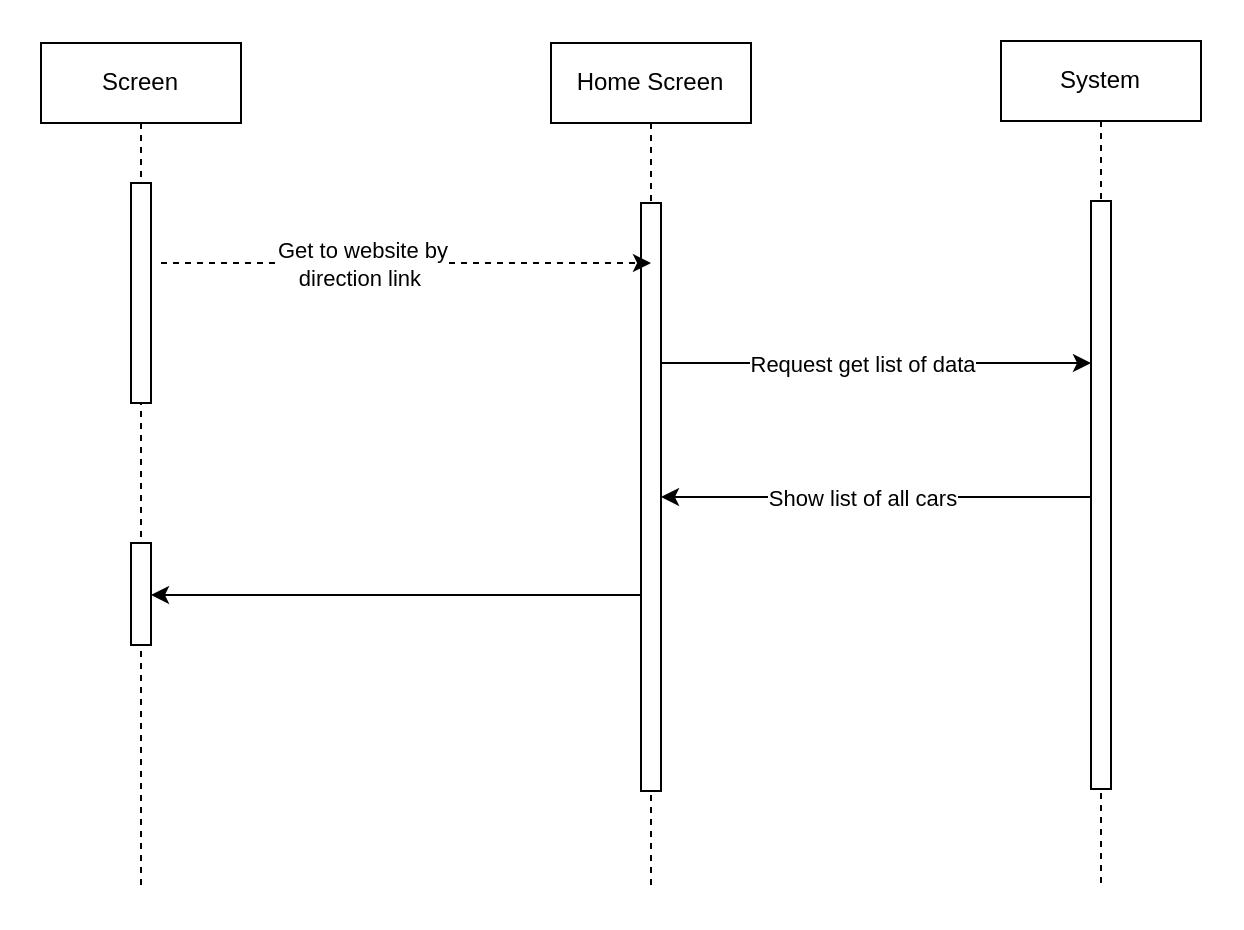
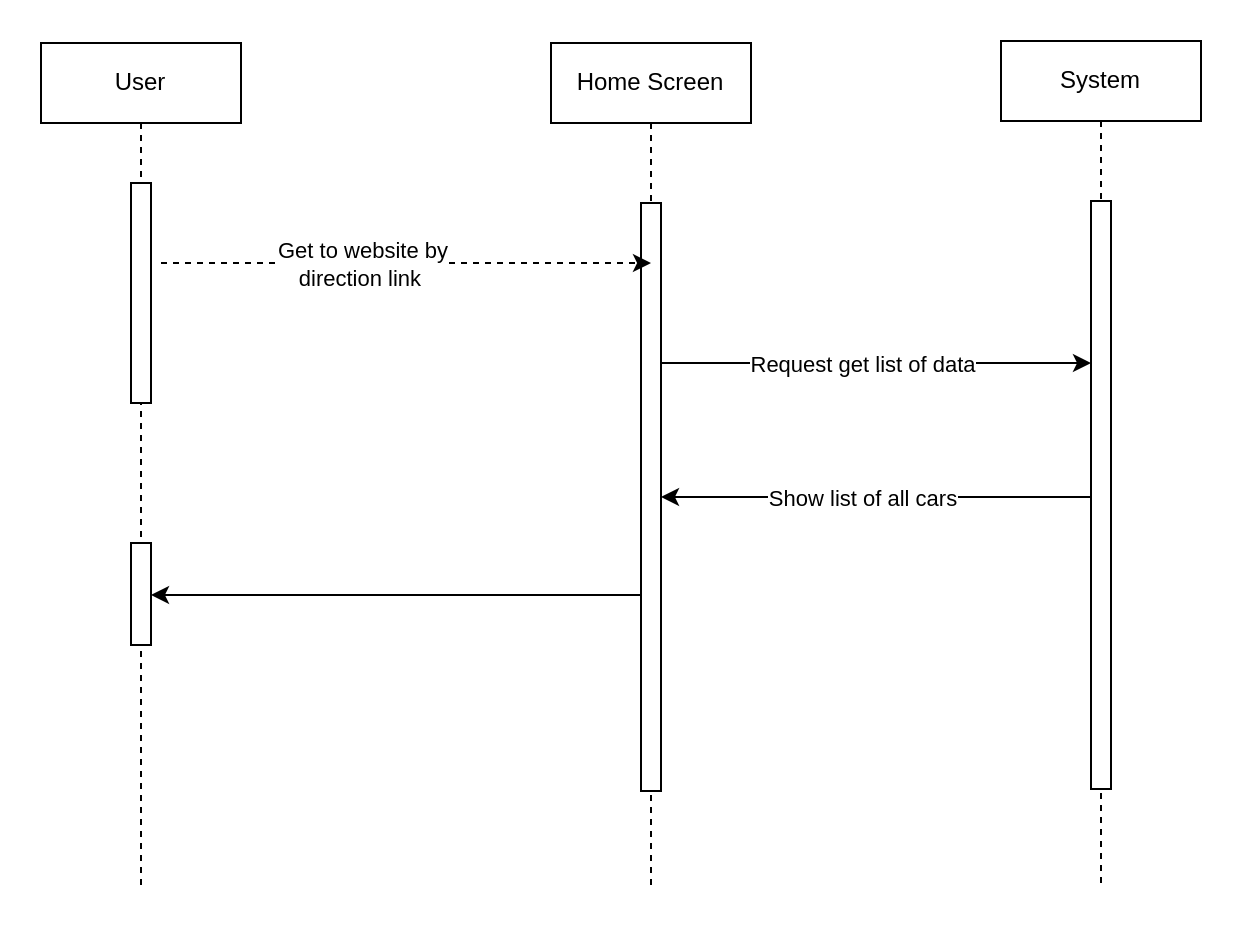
  <mxCell id="0" />
  <mxCell id="1" parent="0" />
- <mxCell id="2" value="Screen" style="shape=umlLifeline;perimeter=lifelinePerimeter;whiteSpace=wrap;html=1;container=0;dropTarget=0;collapsible=0;recursiveResize=0;outlineConnect=0;portConstraint=eastwest;newEdgeStyle={&quot;edgeStyle&quot;:&quot;elbowEdgeStyle&quot;,&quot;elbow&quot;:&quot;vertical&quot;,&quot;curved&quot;:0,&quot;rounded&quot;:0};" vertex="1" parent="1"><mxGeometry x="20" y="21" width="100" height="421" as="geometry" /></mxCell>
+ <mxCell id="2" value="User" style="shape=umlLifeline;perimeter=lifelinePerimeter;whiteSpace=wrap;html=1;container=0;dropTarget=0;collapsible=0;recursiveResize=0;outlineConnect=0;portConstraint=eastwest;newEdgeStyle={&quot;edgeStyle&quot;:&quot;elbowEdgeStyle&quot;,&quot;elbow&quot;:&quot;vertical&quot;,&quot;curved&quot;:0,&quot;rounded&quot;:0};" vertex="1" parent="1"><mxGeometry x="20" y="21" width="100" height="421" as="geometry" /></mxCell>
  <mxCell id="3" value="" style="html=1;points=[];perimeter=orthogonalPerimeter;outlineConnect=0;targetShapes=umlLifeline;portConstraint=eastwest;newEdgeStyle={&quot;edgeStyle&quot;:&quot;elbowEdgeStyle&quot;,&quot;elbow&quot;:&quot;vertical&quot;,&quot;curved&quot;:0,&quot;rounded&quot;:0};" vertex="1" parent="2"><mxGeometry x="45" y="70" width="10" height="110" as="geometry" /></mxCell>
  <mxCell id="4" value="" style="html=1;points=[];perimeter=orthogonalPerimeter;outlineConnect=0;targetShapes=umlLifeline;portConstraint=eastwest;newEdgeStyle={&quot;edgeStyle&quot;:&quot;elbowEdgeStyle&quot;,&quot;elbow&quot;:&quot;vertical&quot;,&quot;curved&quot;:0,&quot;rounded&quot;:0};" vertex="1" parent="2"><mxGeometry x="45" y="250" width="10" height="51" as="geometry" /></mxCell>
  <mxCell id="5" value="System" style="shape=umlLifeline;perimeter=lifelinePerimeter;whiteSpace=wrap;html=1;container=0;dropTarget=0;collapsible=0;recursiveResize=0;outlineConnect=0;portConstraint=eastwest;newEdgeStyle={&quot;edgeStyle&quot;:&quot;elbowEdgeStyle&quot;,&quot;elbow&quot;:&quot;vertical&quot;,&quot;curved&quot;:0,&quot;rounded&quot;:0};" vertex="1" parent="1"><mxGeometry x="500" y="20" width="100" height="422" as="geometry" /></mxCell>
  <mxCell id="6" value="" style="html=1;points=[];perimeter=orthogonalPerimeter;outlineConnect=0;targetShapes=umlLifeline;portConstraint=eastwest;newEdgeStyle={&quot;edgeStyle&quot;:&quot;elbowEdgeStyle&quot;,&quot;elbow&quot;:&quot;vertical&quot;,&quot;curved&quot;:0,&quot;rounded&quot;:0};" vertex="1" parent="5"><mxGeometry x="45" y="80" width="10" height="294" as="geometry" /></mxCell>
  <mxCell id="7" value="Home Screen" style="shape=umlLifeline;perimeter=lifelinePerimeter;whiteSpace=wrap;html=1;container=0;dropTarget=0;collapsible=0;recursiveResize=0;outlineConnect=0;portConstraint=eastwest;newEdgeStyle={&quot;edgeStyle&quot;:&quot;elbowEdgeStyle&quot;,&quot;elbow&quot;:&quot;vertical&quot;,&quot;curved&quot;:0,&quot;rounded&quot;:0};" vertex="1" parent="1"><mxGeometry x="275" y="21" width="100" height="422" as="geometry" /></mxCell>
  <mxCell id="8" value="" style="html=1;points=[];perimeter=orthogonalPerimeter;outlineConnect=0;targetShapes=umlLifeline;portConstraint=eastwest;newEdgeStyle={&quot;edgeStyle&quot;:&quot;elbowEdgeStyle&quot;,&quot;elbow&quot;:&quot;vertical&quot;,&quot;curved&quot;:0,&quot;rounded&quot;:0};" vertex="1" parent="7"><mxGeometry x="45" y="80" width="10" height="294" as="geometry" /></mxCell>
  <mxCell id="9" style="edgeStyle=elbowEdgeStyle;rounded=0;orthogonalLoop=1;jettySize=auto;html=1;elbow=vertical;curved=0;dashed=1;" edge="1" parent="1"><mxGeometry relative="1" as="geometry"><mxPoint x="80" y="131" as="sourcePoint" /><mxPoint x="325" y="131" as="targetPoint" /></mxGeometry></mxCell>
  <mxCell id="10" value="Get to website by&lt;br&gt;direction link&amp;nbsp;" style="edgeLabel;html=1;align=center;verticalAlign=middle;resizable=0;points=[];" vertex="1" connectable="0" parent="9"><mxGeometry x="-0.314" y="-3" relative="1" as="geometry"><mxPoint x="16" y="-3" as="offset" /></mxGeometry></mxCell>
  <mxCell id="11" style="edgeStyle=elbowEdgeStyle;rounded=0;orthogonalLoop=1;jettySize=auto;html=1;elbow=vertical;curved=0;" edge="1" parent="1"><mxGeometry relative="1" as="geometry"><mxPoint x="330" y="181.003" as="sourcePoint" /><mxPoint x="545" y="181.003" as="targetPoint" /></mxGeometry></mxCell>
  <mxCell id="12" value="Request get list of data" style="edgeLabel;html=1;align=center;verticalAlign=middle;resizable=0;points=[];" vertex="1" connectable="0" parent="11"><mxGeometry x="-0.325" y="-3" relative="1" as="geometry"><mxPoint x="28" y="-3" as="offset" /></mxGeometry></mxCell>
  <mxCell id="13" style="edgeStyle=elbowEdgeStyle;rounded=0;orthogonalLoop=1;jettySize=auto;html=1;elbow=vertical;curved=0;" edge="1" parent="1" source="6" target="8"><mxGeometry relative="1" as="geometry" /></mxCell>
  <mxCell id="14" value="Show list of all cars" style="edgeLabel;html=1;align=center;verticalAlign=middle;resizable=0;points=[];" vertex="1" connectable="0" parent="13"><mxGeometry x="0.233" y="1" relative="1" as="geometry"><mxPoint x="18" y="-1" as="offset" /></mxGeometry></mxCell>
  <mxCell id="15" style="edgeStyle=elbowEdgeStyle;rounded=0;orthogonalLoop=1;jettySize=auto;html=1;elbow=vertical;curved=0;" edge="1" parent="1" source="8" target="4"><mxGeometry relative="1" as="geometry" /></mxCell>
